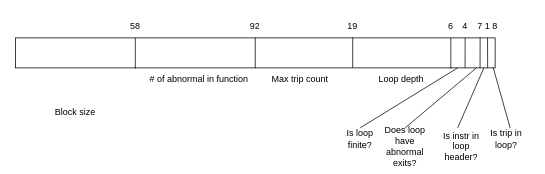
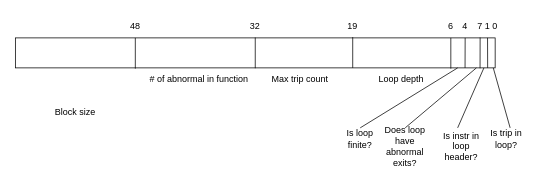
  <mxCell id="0" />
  <mxCell id="1" parent="0" />
  <mxCell id="2" value="" style="rounded=0;whiteSpace=wrap;html=1;" vertex="1" parent="1"><mxGeometry x="20" y="50" width="640" height="40" as="geometry" /></mxCell>
  <mxCell id="3" value="" style="endArrow=none;html=1;rounded=0;exitX=0.941;exitY=1.025;exitDx=0;exitDy=0;exitPerimeter=0;" edge="1" parent="1"><mxGeometry width="50" height="50" relative="1" as="geometry"><mxPoint x="639.86" y="90.5" as="sourcePoint" /><mxPoint x="639.98" y="49.5" as="targetPoint" /></mxGeometry></mxCell>
  <mxCell id="4" value="" style="endArrow=none;html=1;rounded=0;exitX=0.941;exitY=1.025;exitDx=0;exitDy=0;exitPerimeter=0;" edge="1" parent="1"><mxGeometry width="50" height="50" relative="1" as="geometry"><mxPoint x="600.86" y="91" as="sourcePoint" /><mxPoint x="600.86" y="50" as="targetPoint" /></mxGeometry></mxCell>
  <mxCell id="5" value="" style="endArrow=none;html=1;rounded=0;exitX=0.941;exitY=1.025;exitDx=0;exitDy=0;exitPerimeter=0;entryX=0.5;entryY=1;entryDx=0;entryDy=0;" edge="1" parent="1" target="18"><mxGeometry width="50" height="50" relative="1" as="geometry"><mxPoint x="619.86" y="90" as="sourcePoint" /><mxPoint x="619.86" y="49" as="targetPoint" /></mxGeometry></mxCell>
  <mxCell id="6" value="" style="endArrow=none;html=1;rounded=0;" edge="1" parent="1"><mxGeometry width="50" height="50" relative="1" as="geometry"><mxPoint x="650" y="90" as="sourcePoint" /><mxPoint x="649.86" y="50" as="targetPoint" /></mxGeometry></mxCell>
  <mxCell id="7" value="" style="endArrow=none;html=1;rounded=0;exitX=0.941;exitY=1.025;exitDx=0;exitDy=0;exitPerimeter=0;" edge="1" parent="1"><mxGeometry width="50" height="50" relative="1" as="geometry"><mxPoint x="470" y="90" as="sourcePoint" /><mxPoint x="470" y="49" as="targetPoint" /></mxGeometry></mxCell>
  <mxCell id="8" value="" style="endArrow=none;html=1;rounded=0;exitX=0.941;exitY=1.025;exitDx=0;exitDy=0;exitPerimeter=0;" edge="1" parent="1"><mxGeometry width="50" height="50" relative="1" as="geometry"><mxPoint x="340" y="90.5" as="sourcePoint" /><mxPoint x="340" y="49.5" as="targetPoint" /></mxGeometry></mxCell>
  <mxCell id="9" value="" style="endArrow=none;html=1;rounded=0;exitX=0.941;exitY=1.025;exitDx=0;exitDy=0;exitPerimeter=0;" edge="1" parent="1"><mxGeometry width="50" height="50" relative="1" as="geometry"><mxPoint x="180" y="91" as="sourcePoint" /><mxPoint x="180" y="50" as="targetPoint" /></mxGeometry></mxCell>
  <mxCell id="10" value="Block size" style="text;html=1;align=center;verticalAlign=middle;whiteSpace=wrap;rounded=0;" vertex="1" parent="1"><mxGeometry x="70" y="135" width="60" height="30" as="geometry" /></mxCell>
  <mxCell id="11" value="# of abnormal in function" style="text;html=1;align=center;verticalAlign=middle;whiteSpace=wrap;rounded=0;" vertex="1" parent="1"><mxGeometry x="190" y="90" width="150" height="30" as="geometry" /></mxCell>
  <mxCell id="12" value="Max trip count" style="text;html=1;align=center;verticalAlign=middle;whiteSpace=wrap;rounded=0;" vertex="1" parent="1"><mxGeometry x="330" y="90" width="140" height="30" as="geometry" /></mxCell>
  <mxCell id="13" value="Loop depth" style="text;html=1;align=center;verticalAlign=middle;whiteSpace=wrap;rounded=0;" vertex="1" parent="1"><mxGeometry x="465" y="90" width="140" height="30" as="geometry" /></mxCell>
- <mxCell id="14" value="8" style="text;html=1;align=center;verticalAlign=middle;whiteSpace=wrap;rounded=0;" vertex="1" parent="1"><mxGeometry x="645" y="20" width="30" height="30" as="geometry" /></mxCell>
+ <mxCell id="14" value="0" style="text;html=1;align=center;verticalAlign=middle;whiteSpace=wrap;rounded=0;" vertex="1" parent="1"><mxGeometry x="645" y="20" width="30" height="30" as="geometry" /></mxCell>
  <mxCell id="15" value="1" style="text;html=1;align=center;verticalAlign=middle;whiteSpace=wrap;rounded=0;" vertex="1" parent="1"><mxGeometry x="635" y="20" width="30" height="30" as="geometry" /></mxCell>
  <mxCell id="16" value="7" style="text;html=1;align=center;verticalAlign=middle;whiteSpace=wrap;rounded=0;" vertex="1" parent="1"><mxGeometry x="625" y="20" width="30" height="30" as="geometry" /></mxCell>
  <mxCell id="17" value="6" style="text;html=1;align=center;verticalAlign=middle;whiteSpace=wrap;rounded=0;" vertex="1" parent="1"><mxGeometry x="586" y="20" width="30" height="30" as="geometry" /></mxCell>
  <mxCell id="18" value="4" style="text;html=1;align=center;verticalAlign=middle;whiteSpace=wrap;rounded=0;" vertex="1" parent="1"><mxGeometry x="605" y="20" width="30" height="30" as="geometry" /></mxCell>
  <mxCell id="19" value="19" style="text;html=1;align=center;verticalAlign=middle;whiteSpace=wrap;rounded=0;" vertex="1" parent="1"><mxGeometry x="455" y="20" width="30" height="30" as="geometry" /></mxCell>
- <mxCell id="20" value="92" style="text;html=1;align=center;verticalAlign=middle;whiteSpace=wrap;rounded=0;" vertex="1" parent="1"><mxGeometry x="325" y="20" width="30" height="30" as="geometry" /></mxCell>
- <mxCell id="21" value="58" style="text;html=1;align=center;verticalAlign=middle;whiteSpace=wrap;rounded=0;" vertex="1" parent="1"><mxGeometry x="165" y="20" width="30" height="30" as="geometry" /></mxCell>
+ <mxCell id="20" value="32" style="text;html=1;align=center;verticalAlign=middle;whiteSpace=wrap;rounded=0;" vertex="1" parent="1"><mxGeometry x="325" y="20" width="30" height="30" as="geometry" /></mxCell>
+ <mxCell id="21" value="48" style="text;html=1;align=center;verticalAlign=middle;whiteSpace=wrap;rounded=0;" vertex="1" parent="1"><mxGeometry x="165" y="20" width="30" height="30" as="geometry" /></mxCell>
  <mxCell id="22" value="" style="endArrow=none;html=1;rounded=0;" edge="1" parent="1"><mxGeometry width="50" height="50" relative="1" as="geometry"><mxPoint x="480" y="170" as="sourcePoint" /><mxPoint x="610" y="90" as="targetPoint" /></mxGeometry></mxCell>
  <mxCell id="23" value="Is loop finite?" style="text;html=1;align=center;verticalAlign=middle;whiteSpace=wrap;rounded=0;" vertex="1" parent="1"><mxGeometry x="450" y="170" width="60" height="30" as="geometry" /></mxCell>
  <mxCell id="24" value="" style="endArrow=none;html=1;rounded=0;" edge="1" parent="1"><mxGeometry width="50" height="50" relative="1" as="geometry"><mxPoint x="540" y="170" as="sourcePoint" /><mxPoint x="635" y="90" as="targetPoint" /></mxGeometry></mxCell>
  <mxCell id="25" value="Does loop have abnormal exits?" style="text;html=1;align=center;verticalAlign=middle;whiteSpace=wrap;rounded=0;" vertex="1" parent="1"><mxGeometry x="510" y="180" width="60" height="30" as="geometry" /></mxCell>
  <mxCell id="26" value="" style="endArrow=none;html=1;rounded=0;" edge="1" parent="1"><mxGeometry width="50" height="50" relative="1" as="geometry"><mxPoint x="610" y="170" as="sourcePoint" /><mxPoint x="645" y="90" as="targetPoint" /></mxGeometry></mxCell>
  <mxCell id="27" value="Is instr in loop header?" style="text;html=1;align=center;verticalAlign=middle;whiteSpace=wrap;rounded=0;" vertex="1" parent="1"><mxGeometry x="585" y="180" width="60" height="30" as="geometry" /></mxCell>
  <mxCell id="28" value="" style="endArrow=none;html=1;rounded=0;exitX=0.583;exitY=0;exitDx=0;exitDy=0;exitPerimeter=0;" edge="1" parent="1" source="29"><mxGeometry width="50" height="50" relative="1" as="geometry"><mxPoint x="660" y="170" as="sourcePoint" /><mxPoint x="657.5" y="90" as="targetPoint" /></mxGeometry></mxCell>
  <mxCell id="29" value="Is trip in loop?" style="text;html=1;align=center;verticalAlign=middle;whiteSpace=wrap;rounded=0;" vertex="1" parent="1"><mxGeometry x="645" y="170" width="60" height="30" as="geometry" /></mxCell>
